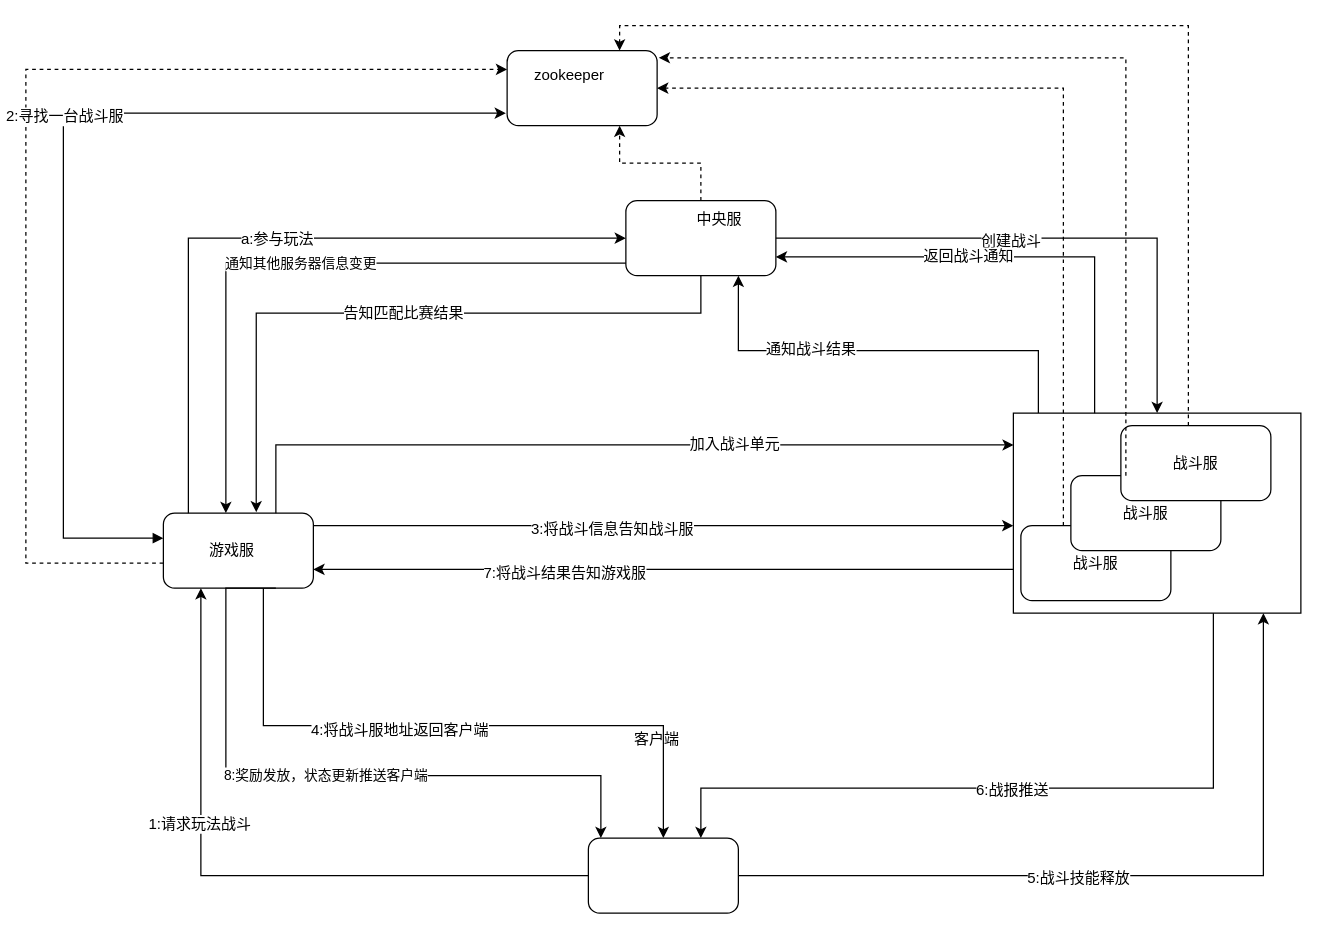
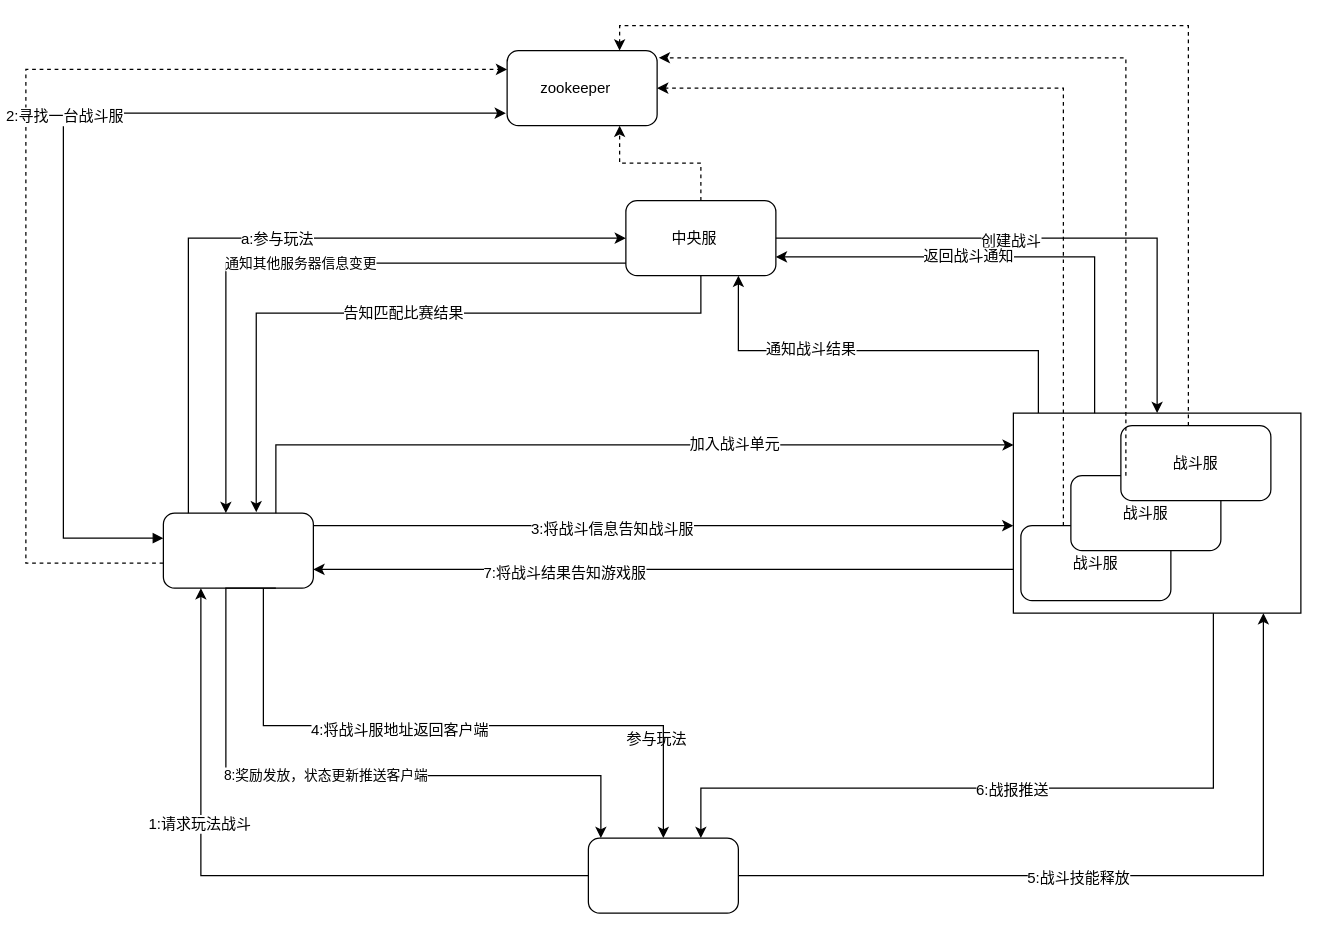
  <mxCell id="0" />
  <mxCell id="1" parent="0" />
  <mxCell id="2" style="edgeStyle=orthogonalEdgeStyle;rounded=0;orthogonalLoop=1;jettySize=auto;html=1;entryX=0.75;entryY=1;entryDx=0;entryDy=0;startArrow=none;startFill=0;endSize=6;strokeWidth=1;" parent="1" target="37" edge="1"><mxGeometry relative="1" as="geometry"><mxPoint x="830" y="330" as="sourcePoint" /><Array as="points"><mxPoint x="830" y="280" /><mxPoint x="590" y="280" /></Array></mxGeometry></mxCell>
  <mxCell id="3" value="通知战斗结果" style="text;html=1;resizable=0;points=[];align=center;verticalAlign=middle;labelBackgroundColor=#ffffff;" parent="2" vertex="1" connectable="0"><mxGeometry x="0.33" y="-2" relative="1" as="geometry"><mxPoint as="offset" /></mxGeometry></mxCell>
  <mxCell id="4" value="" style="rounded=0;whiteSpace=wrap;html=1;" parent="1" vertex="1"><mxGeometry x="810" y="330" width="230" height="160" as="geometry" /></mxCell>
  <mxCell id="5" value="" style="group" parent="1" vertex="1" connectable="0"><mxGeometry x="806" y="330" width="230" height="160" as="geometry" /></mxCell>
  <mxCell id="6" value="战斗服&lt;br&gt;" style="rounded=1;whiteSpace=wrap;html=1;" parent="5" vertex="1"><mxGeometry x="10" y="90" width="120" height="60" as="geometry" /></mxCell>
  <mxCell id="7" value="战斗服&lt;br&gt;" style="rounded=1;whiteSpace=wrap;html=1;" parent="5" vertex="1"><mxGeometry x="50" y="50" width="120" height="60" as="geometry" /></mxCell>
  <mxCell id="8" value="战斗服&lt;br&gt;" style="rounded=1;whiteSpace=wrap;html=1;" parent="5" vertex="1"><mxGeometry x="90" y="10" width="120" height="60" as="geometry" /></mxCell>
  <mxCell id="9" style="edgeStyle=orthogonalEdgeStyle;rounded=0;orthogonalLoop=1;jettySize=auto;html=1;entryX=0.75;entryY=0;entryDx=0;entryDy=0;startArrow=none;startFill=0;" parent="1" source="4" target="46" edge="1"><mxGeometry relative="1" as="geometry"><Array as="points"><mxPoint x="970" y="630" /><mxPoint x="560" y="630" /></Array></mxGeometry></mxCell>
  <mxCell id="10" value="6:战报推送" style="text;html=1;resizable=0;points=[];align=center;verticalAlign=middle;labelBackgroundColor=#ffffff;" parent="9" vertex="1" connectable="0"><mxGeometry x="0.023" y="1" relative="1" as="geometry"><mxPoint as="offset" /></mxGeometry></mxCell>
  <mxCell id="11" value="" style="group" parent="1" vertex="1" connectable="0"><mxGeometry x="130" y="410" width="120" height="60" as="geometry" /></mxCell>
  <mxCell id="12" value="" style="rounded=1;whiteSpace=wrap;html=1;" parent="11" vertex="1"><mxGeometry width="120" height="60" as="geometry" /></mxCell>
- <mxCell id="13" value="游戏服" style="text;html=1;strokeColor=none;fillColor=none;align=center;verticalAlign=middle;whiteSpace=wrap;rounded=0;" parent="11" vertex="1"><mxGeometry x="20" y="20" width="70" height="20" as="geometry" /></mxCell>
  <mxCell id="14" style="edgeStyle=orthogonalEdgeStyle;rounded=0;orthogonalLoop=1;jettySize=auto;html=1;entryX=1;entryY=0.5;entryDx=0;entryDy=0;dashed=1;" parent="1" source="6" target="18" edge="1"><mxGeometry relative="1" as="geometry"><Array as="points"><mxPoint x="850" y="70" /></Array></mxGeometry></mxCell>
  <mxCell id="15" value="" style="group" parent="1" vertex="1" connectable="0"><mxGeometry x="470" y="561" width="120" height="60" as="geometry" /></mxCell>
- <mxCell id="16" value="客户端&lt;br&gt;" style="text;html=1;strokeColor=none;fillColor=none;align=center;verticalAlign=middle;whiteSpace=wrap;rounded=0;" parent="15" vertex="1"><mxGeometry x="20" y="20" width="70" height="20" as="geometry" /></mxCell>
+ <mxCell id="16" value="参与玩法&lt;br&gt;" style="text;html=1;strokeColor=none;fillColor=none;align=center;verticalAlign=middle;whiteSpace=wrap;rounded=0;" parent="15" vertex="1"><mxGeometry x="20" y="20" width="70" height="20" as="geometry" /></mxCell>
  <mxCell id="17" value="" style="group" parent="1" vertex="1" connectable="0"><mxGeometry x="405" y="40" width="120" height="60" as="geometry" /></mxCell>
  <mxCell id="18" value="" style="rounded=1;whiteSpace=wrap;html=1;" parent="17" vertex="1"><mxGeometry width="120" height="60" as="geometry" /></mxCell>
- <mxCell id="19" value="zookeeper" style="text;html=1;strokeColor=none;fillColor=none;align=center;verticalAlign=middle;whiteSpace=wrap;rounded=0;" parent="17" vertex="1"><mxGeometry x="15" y="10" width="70" height="20" as="geometry" /></mxCell>
+ <mxCell id="19" value="zookeeper" style="text;html=1;strokeColor=none;fillColor=none;align=center;verticalAlign=middle;whiteSpace=wrap;rounded=0;" parent="17" vertex="1"><mxGeometry x="20" y="20" width="70" height="20" as="geometry" /></mxCell>
  <mxCell id="20" style="edgeStyle=orthogonalEdgeStyle;rounded=0;orthogonalLoop=1;jettySize=auto;html=1;entryX=1.011;entryY=0.096;entryDx=0;entryDy=0;entryPerimeter=0;dashed=1;" parent="1" source="7" target="18" edge="1"><mxGeometry relative="1" as="geometry"><Array as="points"><mxPoint x="900" y="46" /></Array></mxGeometry></mxCell>
  <mxCell id="21" style="edgeStyle=orthogonalEdgeStyle;rounded=0;orthogonalLoop=1;jettySize=auto;html=1;entryX=0.75;entryY=0;entryDx=0;entryDy=0;dashed=1;" parent="1" source="8" target="18" edge="1"><mxGeometry relative="1" as="geometry"><Array as="points"><mxPoint x="950" y="20" /><mxPoint x="495" y="20" /></Array></mxGeometry></mxCell>
  <mxCell id="22" style="edgeStyle=orthogonalEdgeStyle;rounded=0;orthogonalLoop=1;jettySize=auto;html=1;entryX=0;entryY=0.25;entryDx=0;entryDy=0;dashed=1;" parent="1" source="12" target="18" edge="1"><mxGeometry relative="1" as="geometry"><Array as="points"><mxPoint x="20" y="450" /><mxPoint x="20" y="55" /></Array></mxGeometry></mxCell>
  <mxCell id="23" style="edgeStyle=orthogonalEdgeStyle;rounded=0;orthogonalLoop=1;jettySize=auto;html=1;entryX=0.25;entryY=1;entryDx=0;entryDy=0;" parent="1" source="46" target="12" edge="1"><mxGeometry relative="1" as="geometry" /></mxCell>
  <mxCell id="24" value="1:请求玩法战斗" style="text;html=1;resizable=0;points=[];align=center;verticalAlign=middle;labelBackgroundColor=#ffffff;" parent="23" vertex="1" connectable="0"><mxGeometry x="0.297" y="-3" relative="1" as="geometry"><mxPoint x="-5" y="-2" as="offset" /></mxGeometry></mxCell>
  <mxCell id="25" style="edgeStyle=orthogonalEdgeStyle;rounded=0;orthogonalLoop=1;jettySize=auto;html=1;startArrow=block;startFill=1;" parent="1" source="12" edge="1"><mxGeometry relative="1" as="geometry"><mxPoint x="404" y="90" as="targetPoint" /><Array as="points"><mxPoint x="50" y="430" /><mxPoint x="50" y="90" /></Array></mxGeometry></mxCell>
  <mxCell id="26" value="2:寻找一台战斗服" style="text;html=1;resizable=0;points=[];align=center;verticalAlign=middle;labelBackgroundColor=#ffffff;" parent="25" vertex="1" connectable="0"><mxGeometry x="0.079" relative="1" as="geometry"><mxPoint as="offset" /></mxGeometry></mxCell>
  <mxCell id="27" style="edgeStyle=orthogonalEdgeStyle;rounded=0;orthogonalLoop=1;jettySize=auto;html=1;startArrow=none;startFill=0;" parent="1" target="46" edge="1"><mxGeometry relative="1" as="geometry"><mxPoint x="210" y="470" as="sourcePoint" /><Array as="points"><mxPoint x="210" y="580" /><mxPoint x="530" y="580" /></Array></mxGeometry></mxCell>
  <mxCell id="28" value="4:将战斗服地址返回客户端" style="text;html=1;resizable=0;points=[];align=center;verticalAlign=middle;labelBackgroundColor=#ffffff;" parent="27" vertex="1" connectable="0"><mxGeometry x="-0.163" y="-3" relative="1" as="geometry"><mxPoint as="offset" /></mxGeometry></mxCell>
  <mxCell id="29" style="edgeStyle=orthogonalEdgeStyle;rounded=0;orthogonalLoop=1;jettySize=auto;html=1;startArrow=none;startFill=0;" parent="1" source="12" edge="1"><mxGeometry relative="1" as="geometry"><mxPoint x="810" y="420" as="targetPoint" /><Array as="points"><mxPoint x="810" y="420" /></Array></mxGeometry></mxCell>
  <mxCell id="30" value="3:将战斗信息告知战斗服" style="text;html=1;resizable=0;points=[];align=center;verticalAlign=middle;labelBackgroundColor=#ffffff;" parent="29" vertex="1" connectable="0"><mxGeometry x="-0.149" y="-2" relative="1" as="geometry"><mxPoint as="offset" /></mxGeometry></mxCell>
  <mxCell id="31" style="edgeStyle=orthogonalEdgeStyle;rounded=0;orthogonalLoop=1;jettySize=auto;html=1;startArrow=none;startFill=0;" parent="1" source="46" edge="1"><mxGeometry relative="1" as="geometry"><mxPoint x="1010" y="490" as="targetPoint" /><Array as="points"><mxPoint x="1010" y="700" /><mxPoint x="1010" y="490" /></Array></mxGeometry></mxCell>
  <mxCell id="32" value="5:战斗技能释放&lt;br&gt;" style="text;html=1;resizable=0;points=[];align=center;verticalAlign=middle;labelBackgroundColor=#ffffff;" parent="31" vertex="1" connectable="0"><mxGeometry x="-0.141" y="-1" relative="1" as="geometry"><mxPoint as="offset" /></mxGeometry></mxCell>
  <mxCell id="33" style="edgeStyle=orthogonalEdgeStyle;rounded=0;orthogonalLoop=1;jettySize=auto;html=1;entryX=1;entryY=0.75;entryDx=0;entryDy=0;startArrow=none;startFill=0;" parent="1" source="4" target="12" edge="1"><mxGeometry relative="1" as="geometry"><Array as="points"><mxPoint x="340" y="455" /><mxPoint x="340" y="455" /></Array></mxGeometry></mxCell>
  <mxCell id="34" value="7:将战斗结果告知游戏服" style="text;html=1;resizable=0;points=[];align=center;verticalAlign=middle;labelBackgroundColor=#ffffff;" parent="33" vertex="1" connectable="0"><mxGeometry x="0.285" y="2" relative="1" as="geometry"><mxPoint as="offset" /></mxGeometry></mxCell>
  <mxCell id="35" value="8:奖励发放，状态更新推送客户端" style="edgeStyle=orthogonalEdgeStyle;rounded=0;orthogonalLoop=1;jettySize=auto;html=1;exitX=0.75;exitY=1;exitDx=0;exitDy=0;startArrow=none;startFill=0;" parent="1" source="12" target="46" edge="1"><mxGeometry relative="1" as="geometry"><Array as="points"><mxPoint x="180" y="470" /><mxPoint x="180" y="620" /><mxPoint x="480" y="620" /></Array></mxGeometry></mxCell>
  <mxCell id="36" value="" style="group" parent="1" vertex="1" connectable="0"><mxGeometry x="500" y="160" width="120" height="60" as="geometry" /></mxCell>
  <mxCell id="37" value="" style="rounded=1;whiteSpace=wrap;html=1;" parent="36" vertex="1"><mxGeometry width="120" height="60" as="geometry" /></mxCell>
- <mxCell id="38" value="中央服" style="text;html=1;strokeColor=none;fillColor=none;align=center;verticalAlign=middle;whiteSpace=wrap;rounded=0;" parent="36" vertex="1"><mxGeometry x="40" y="5" width="70" height="20" as="geometry" /></mxCell>
+ <mxCell id="38" value="中央服" style="text;html=1;strokeColor=none;fillColor=none;align=center;verticalAlign=middle;whiteSpace=wrap;rounded=0;" parent="36" vertex="1"><mxGeometry x="20" y="20" width="70" height="20" as="geometry" /></mxCell>
  <mxCell id="39" style="edgeStyle=orthogonalEdgeStyle;rounded=0;orthogonalLoop=1;jettySize=auto;html=1;entryX=0;entryY=0.5;entryDx=0;entryDy=0;startArrow=none;startFill=0;" parent="1" source="12" target="37" edge="1"><mxGeometry relative="1" as="geometry"><Array as="points"><mxPoint x="150" y="190" /></Array></mxGeometry></mxCell>
  <mxCell id="40" value="a:参与玩法" style="text;html=1;resizable=0;points=[];align=center;verticalAlign=middle;labelBackgroundColor=#ffffff;" parent="39" vertex="1" connectable="0"><mxGeometry x="0.021" y="1" relative="1" as="geometry"><mxPoint x="-1" y="1" as="offset" /></mxGeometry></mxCell>
  <mxCell id="41" value="&lt;span&gt;通知其他服务器信息变更&lt;/span&gt;" style="edgeStyle=orthogonalEdgeStyle;rounded=0;orthogonalLoop=1;jettySize=auto;html=1;startArrow=none;startFill=0;" parent="1" source="37" edge="1"><mxGeometry relative="1" as="geometry"><mxPoint x="180" y="410" as="targetPoint" /><Array as="points"><mxPoint x="180" y="210" /><mxPoint x="180" y="410" /></Array></mxGeometry></mxCell>
  <mxCell id="42" style="edgeStyle=orthogonalEdgeStyle;rounded=0;orthogonalLoop=1;jettySize=auto;html=1;startArrow=none;startFill=0;" parent="1" source="37" target="4" edge="1"><mxGeometry relative="1" as="geometry" /></mxCell>
  <mxCell id="43" value="创建战斗" style="text;html=1;resizable=0;points=[];align=center;verticalAlign=middle;labelBackgroundColor=#ffffff;" parent="42" vertex="1" connectable="0"><mxGeometry x="-0.159" y="-2" relative="1" as="geometry"><mxPoint as="offset" /></mxGeometry></mxCell>
  <mxCell id="44" style="edgeStyle=orthogonalEdgeStyle;rounded=0;orthogonalLoop=1;jettySize=auto;html=1;entryX=1;entryY=0.75;entryDx=0;entryDy=0;startArrow=none;startFill=0;" parent="1" source="4" target="37" edge="1"><mxGeometry relative="1" as="geometry"><Array as="points"><mxPoint x="875" y="205" /></Array></mxGeometry></mxCell>
  <mxCell id="45" value="返回战斗通知&lt;br&gt;" style="text;html=1;resizable=0;points=[];align=center;verticalAlign=middle;labelBackgroundColor=#ffffff;" parent="44" vertex="1" connectable="0"><mxGeometry x="0.193" y="-1" relative="1" as="geometry"><mxPoint as="offset" /></mxGeometry></mxCell>
  <mxCell id="46" value="" style="rounded=1;whiteSpace=wrap;html=1;" parent="1" vertex="1"><mxGeometry x="470" y="670" width="120" height="60" as="geometry" /></mxCell>
  <mxCell id="47" style="edgeStyle=orthogonalEdgeStyle;rounded=0;orthogonalLoop=1;jettySize=auto;html=1;entryX=0.75;entryY=1;entryDx=0;entryDy=0;dashed=1;startArrow=none;startFill=0;strokeWidth=1;endSize=6;" parent="1" source="37" target="18" edge="1"><mxGeometry relative="1" as="geometry" /></mxCell>
  <mxCell id="48" style="edgeStyle=orthogonalEdgeStyle;rounded=0;orthogonalLoop=1;jettySize=auto;html=1;entryX=0.001;entryY=0.159;entryDx=0;entryDy=0;entryPerimeter=0;startArrow=none;startFill=0;endSize=6;strokeWidth=1;exitX=0.75;exitY=0;exitDx=0;exitDy=0;" parent="1" source="12" target="4" edge="1"><mxGeometry relative="1" as="geometry"><Array as="points"><mxPoint x="220" y="355" /></Array></mxGeometry></mxCell>
  <mxCell id="49" value="加入战斗单元" style="text;html=1;resizable=0;points=[];align=center;verticalAlign=middle;labelBackgroundColor=#ffffff;" parent="48" vertex="1" connectable="0"><mxGeometry x="0.306" y="1" relative="1" as="geometry"><mxPoint as="offset" /></mxGeometry></mxCell>
  <mxCell id="50" style="edgeStyle=orthogonalEdgeStyle;rounded=0;orthogonalLoop=1;jettySize=auto;html=1;entryX=0.619;entryY=-0.012;entryDx=0;entryDy=0;entryPerimeter=0;startArrow=none;startFill=0;endSize=6;strokeWidth=1;" parent="1" source="37" target="12" edge="1"><mxGeometry relative="1" as="geometry"><Array as="points"><mxPoint x="560" y="250" /><mxPoint x="204" y="250" /></Array></mxGeometry></mxCell>
  <mxCell id="51" value="告知匹配比赛结果" style="text;html=1;resizable=0;points=[];align=center;verticalAlign=middle;labelBackgroundColor=#ffffff;" parent="50" vertex="1" connectable="0"><mxGeometry x="-0.014" y="-1" relative="1" as="geometry"><mxPoint as="offset" /></mxGeometry></mxCell>
